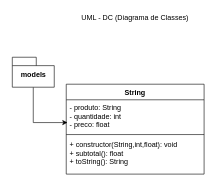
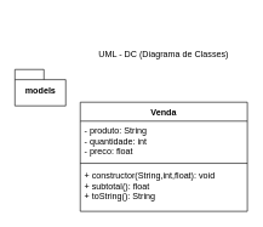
  <mxCell id="0" />
  <mxCell id="1" parent="0" />
- <mxCell id="2" value="UML - DC (Diagrama de Classes)" style="text;html=1;strokeColor=none;fillColor=none;align=center;verticalAlign=middle;whiteSpace=wrap;rounded=0;" vertex="1" parent="1"><mxGeometry x="120" y="20" width="210" height="20" as="geometry" /></mxCell>
- <mxCell id="3" style="edgeStyle=orthogonalEdgeStyle;rounded=0;orthogonalLoop=1;jettySize=auto;html=1;exitX=0.5;exitY=1;exitDx=0;exitDy=0;exitPerimeter=0;entryX=0.009;entryY=0.704;entryDx=0;entryDy=0;entryPerimeter=0;" edge="1" parent="1" source="4" target="6"><mxGeometry relative="1" as="geometry" /></mxCell>
+ <mxCell id="2" value="UML - DC (Diagrama de Classes)" style="text;html=1;strokeColor=none;fillColor=none;align=center;verticalAlign=middle;whiteSpace=wrap;rounded=0;" vertex="1" parent="1"><mxGeometry x="120" y="65" width="210" height="20" as="geometry" /></mxCell>
  <mxCell id="4" value="models" style="shape=folder;fontStyle=1;spacingTop=10;tabWidth=40;tabHeight=14;tabPosition=left;html=1;" vertex="1" parent="1"><mxGeometry x="20" y="95" width="70" height="50" as="geometry" /></mxCell>
- <mxCell id="5" value="String" style="swimlane;fontStyle=1;align=center;verticalAlign=top;childLayout=stackLayout;horizontal=1;startSize=26;horizontalStack=0;resizeParent=1;resizeParentMax=0;resizeLast=0;collapsible=1;marginBottom=0;" vertex="1" parent="1"><mxGeometry x="110" y="140" width="230" height="150" as="geometry" /></mxCell>
+ <mxCell id="5" value="Venda" style="swimlane;fontStyle=1;align=center;verticalAlign=top;childLayout=stackLayout;horizontal=1;startSize=26;horizontalStack=0;resizeParent=1;resizeParentMax=0;resizeLast=0;collapsible=1;marginBottom=0;" vertex="1" parent="1"><mxGeometry x="110" y="140" width="230" height="150" as="geometry" /></mxCell>
  <mxCell id="6" value="- produto: String&#10;- quantidade: int&#10;- preco: float" style="text;strokeColor=none;fillColor=none;align=left;verticalAlign=top;spacingLeft=4;spacingRight=4;overflow=hidden;rotatable=0;points=[[0,0.5],[1,0.5]];portConstraint=eastwest;" vertex="1" parent="5"><mxGeometry y="26" width="230" height="54" as="geometry" /></mxCell>
  <mxCell id="7" value="" style="line;strokeWidth=1;fillColor=none;align=left;verticalAlign=middle;spacingTop=-1;spacingLeft=3;spacingRight=3;rotatable=0;labelPosition=right;points=[];portConstraint=eastwest;strokeColor=inherit;" vertex="1" parent="5"><mxGeometry y="80" width="230" height="8" as="geometry" /></mxCell>
  <mxCell id="8" value="+ constructor(String,int,float): void&#10;+ subtotal(): float&#10;+ toString(): String" style="text;strokeColor=none;fillColor=none;align=left;verticalAlign=top;spacingLeft=4;spacingRight=4;overflow=hidden;rotatable=0;points=[[0,0.5],[1,0.5]];portConstraint=eastwest;" vertex="1" parent="5"><mxGeometry y="88" width="230" height="62" as="geometry" /></mxCell>
